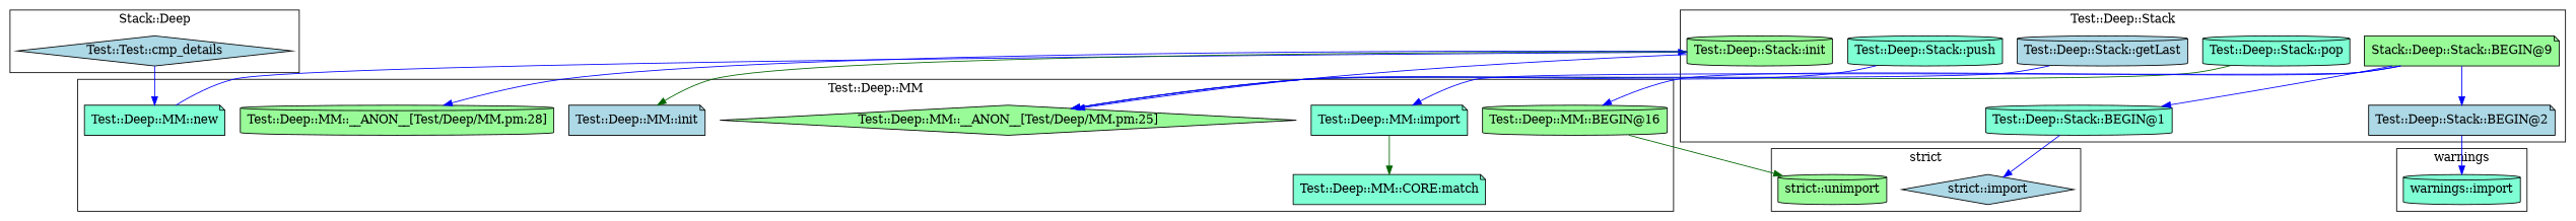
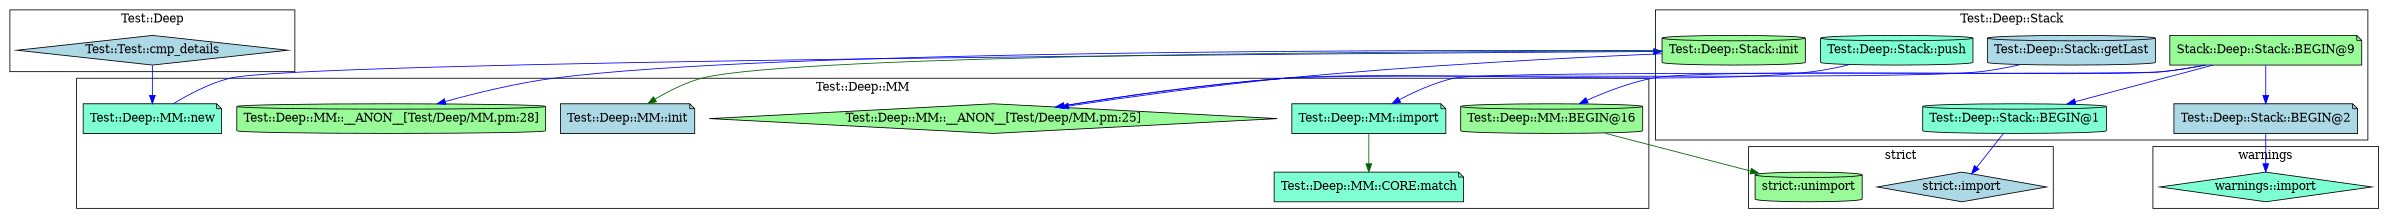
  digraph {
    node [fillcolor=aquamarine shape=cylinder style=filled]
    edge [color=blue]
    n1 [fillcolor=lightblue label="Test::Test::cmp_details" shape=diamond]
    "Test::Deep::MM::new" [shape=note]
    "Test::Deep::MM::import" [shape=note]
    "Test::Deep::MM::__ANON__[Test/Deep/MM.pm:28]" [fillcolor=palegreen]
    "Test::Deep::MM::__ANON__[Test/Deep/MM.pm:25]" [fillcolor=palegreen shape=diamond]
    "Test::Deep::MM::init" [fillcolor=lightblue shape=note]
    "Test::Deep::MM::CORE:match" [shape=note]
    "Test::Deep::MM::BEGIN@16" [fillcolor=palegreen]
-   "warnings::import"
+   "warnings::import" [shape=diamond]
    "strict::import" [fillcolor=lightblue shape=diamond]
    "strict::unimport" [fillcolor=palegreen]
-   "Test::Deep::Stack::pop"
    "Test::Deep::Stack::BEGIN@2" [fillcolor=lightblue shape=note]
    "Test::Deep::Stack::getLast" [fillcolor=lightblue]
    "Test::Deep::Stack::BEGIN@1"
    "Test::Deep::Stack::init" [fillcolor=palegreen]
    "Test::Deep::Stack::push"
    n18 [fillcolor=palegreen label="Stack::Deep::Stack::BEGIN@9" shape=note]
    subgraph cluster_1 {
-     label="Stack::Deep"
+     label="Test::Deep"
      n1
    }
    subgraph cluster_2 {
      label="Test::Deep::MM"
      "Test::Deep::MM::new"
      "Test::Deep::MM::import"
      "Test::Deep::MM::__ANON__[Test/Deep/MM.pm:28]"
      "Test::Deep::MM::__ANON__[Test/Deep/MM.pm:25]"
      "Test::Deep::MM::init"
      "Test::Deep::MM::CORE:match"
      "Test::Deep::MM::BEGIN@16"
    }
    subgraph cluster_3 {
      label=warnings
      "warnings::import"
    }
    subgraph cluster_4 {
      label="strict"
      "strict::import"
      "strict::unimport"
    }
    subgraph cluster_5 {
      label="Test::Deep::Stack"
-     "Test::Deep::Stack::pop"
      "Test::Deep::Stack::BEGIN@2"
      "Test::Deep::Stack::getLast"
      "Test::Deep::Stack::BEGIN@1"
      "Test::Deep::Stack::init"
      "Test::Deep::Stack::push"
      n18
    }
    n1 -> "Test::Deep::MM::new"
    "Test::Deep::MM::new" -> "Test::Deep::Stack::init"
    "Test::Deep::MM::import" -> "Test::Deep::MM::CORE:match" [color=darkgreen]
    "Test::Deep::MM::BEGIN@16" -> "strict::unimport" [color=darkgreen]
-   "Test::Deep::Stack::pop" -> "Test::Deep::MM::__ANON__[Test/Deep/MM.pm:25]" [color=darkgreen]
    "Test::Deep::Stack::BEGIN@2" -> "warnings::import"
    "Test::Deep::Stack::getLast" -> "Test::Deep::MM::__ANON__[Test/Deep/MM.pm:25]"
    "Test::Deep::Stack::BEGIN@1" -> "strict::import"
    "Test::Deep::Stack::init" -> "Test::Deep::MM::__ANON__[Test/Deep/MM.pm:28]"
    "Test::Deep::Stack::init" -> "Test::Deep::MM::__ANON__[Test/Deep/MM.pm:25]"
    "Test::Deep::Stack::init" -> "Test::Deep::MM::init" [color=darkgreen]
    "Test::Deep::Stack::push" -> "Test::Deep::MM::__ANON__[Test/Deep/MM.pm:25]"
    n18 -> "Test::Deep::MM::import"
    n18 -> "Test::Deep::MM::BEGIN@16"
    n18 -> "Test::Deep::Stack::BEGIN@2"
    n18 -> "Test::Deep::Stack::BEGIN@1"
  }
